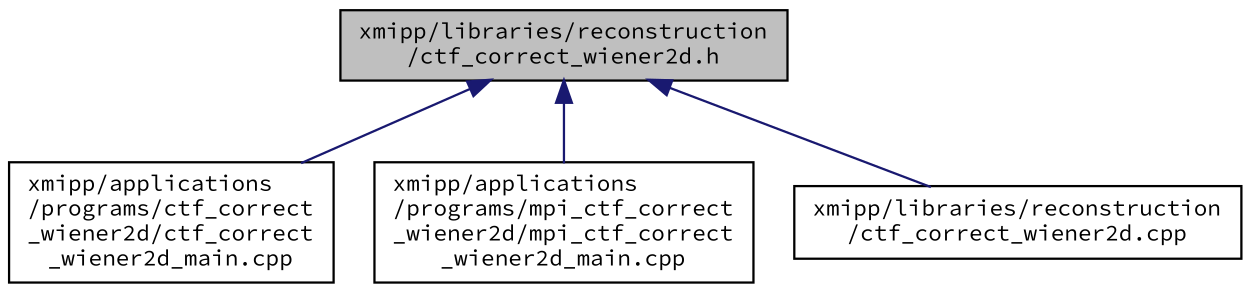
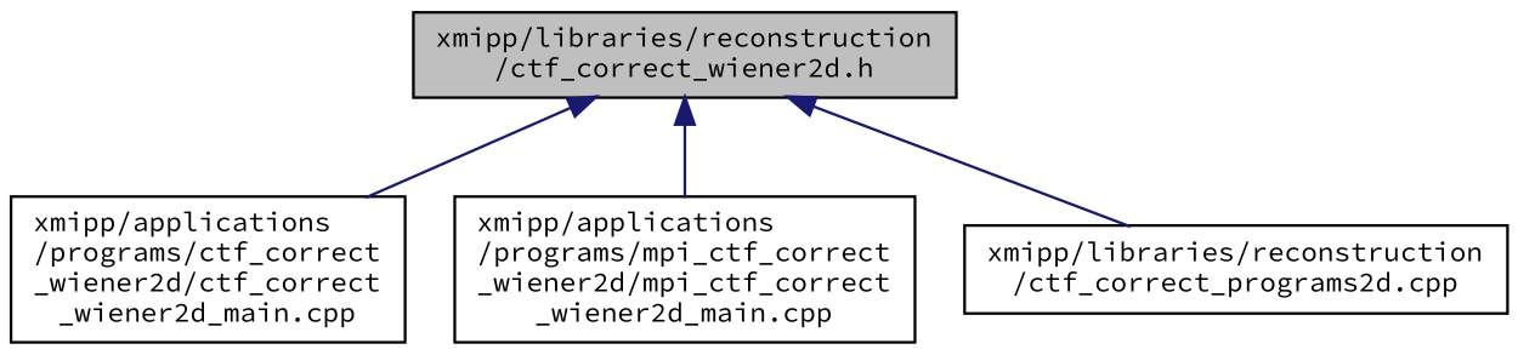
  digraph {
    fontname="Source Code Pro"
    node [color=black fillcolor=white fontname="Source Code Pro" fontsize=10 shape=record style=filled]
    edge [color=midnightblue dir=back fontname="Source Code Pro" fontsize=10 labelfontname=Helvetica labelfontsize=10 style=solid]
    n1 [fillcolor=grey75 fontcolor=black height=0.2 label="xmipp/libraries/reconstruction\l/ctf_correct_wiener2d.h" width=0.4]
    n2 [height=0.2 label="xmipp/applications\l/programs/ctf_correct\l_wiener2d/ctf_correct\l_wiener2d_main.cpp" width=0.4]
    n3 [height=0.2 label="xmipp/applications\l/programs/mpi_ctf_correct\l_wiener2d/mpi_ctf_correct\l_wiener2d_main.cpp" width=0.4]
-   n4 [height=0.2 label="xmipp/libraries/reconstruction\l/ctf_correct_wiener2d.cpp" width=0.4]
+   n4 [height=0.2 label="xmipp/libraries/reconstruction\l/ctf_correct_programs2d.cpp" width=0.4]
    n1 -> n2
    n1 -> n3
    n1 -> n4
  }
